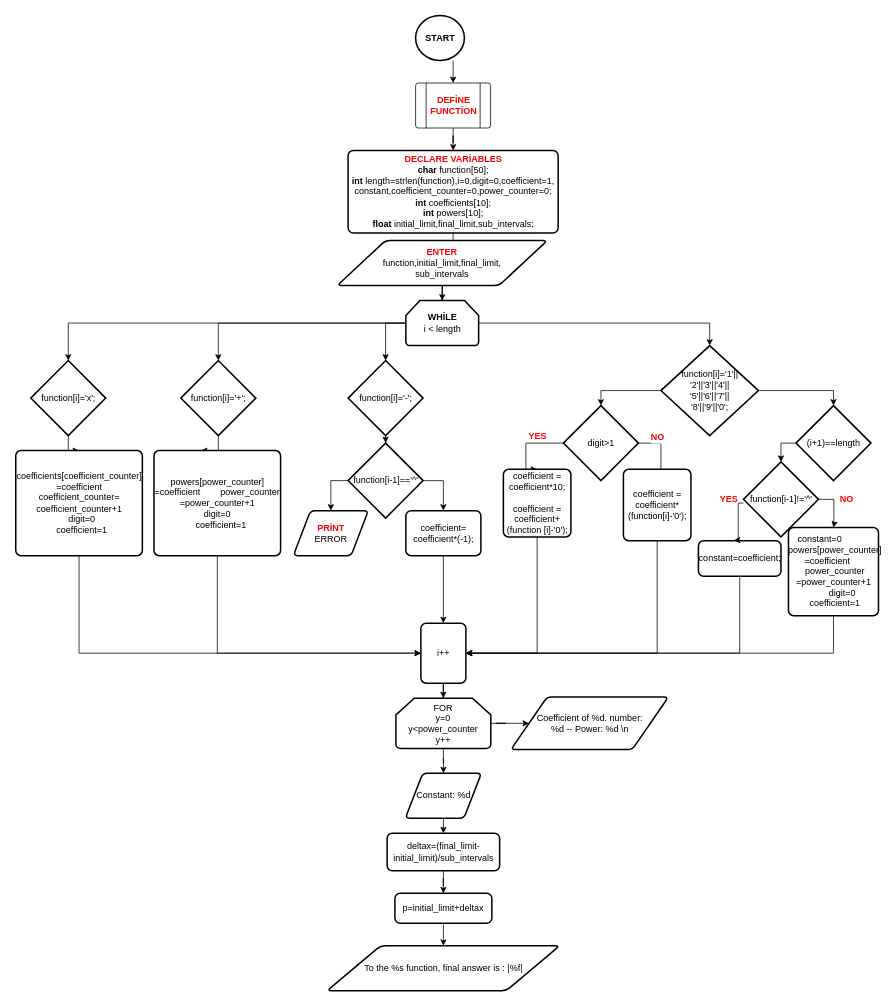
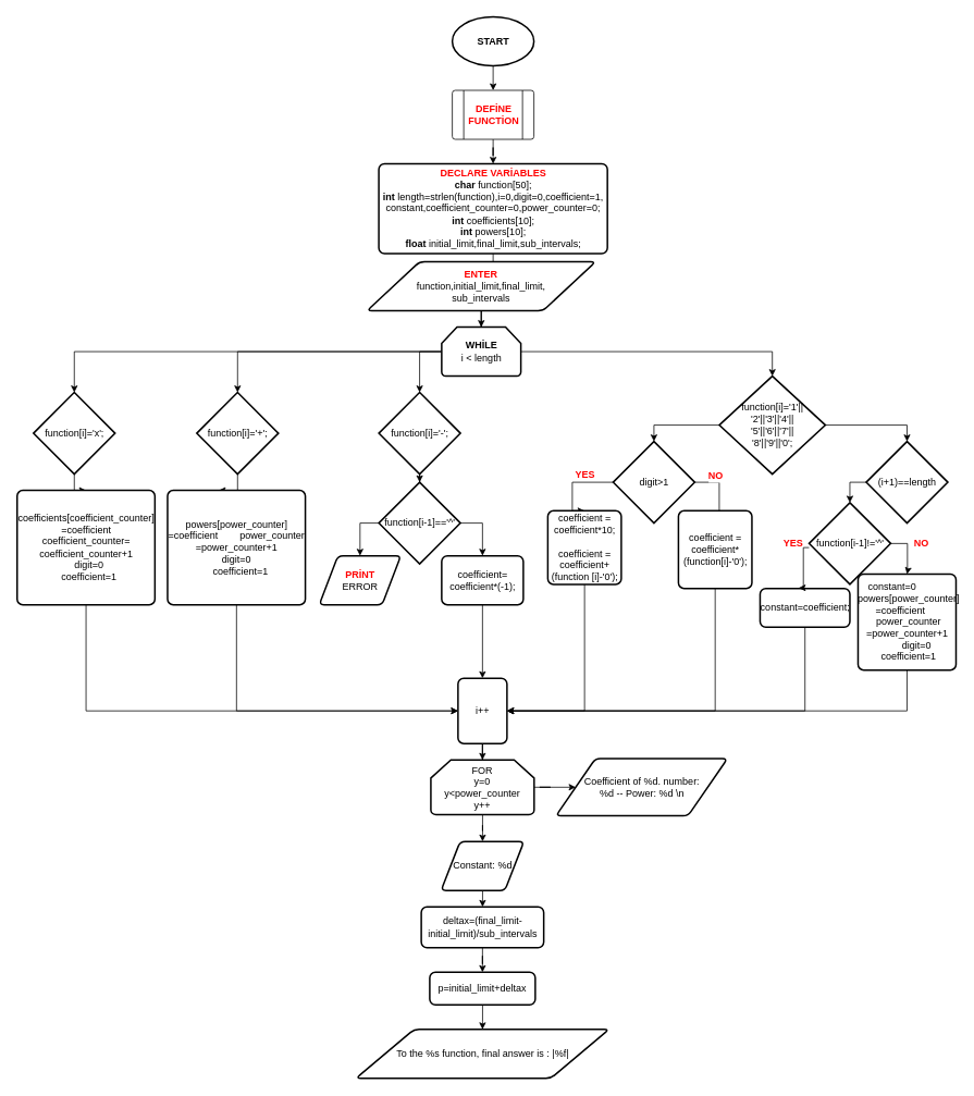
  <mxCell id="0" />
  <mxCell id="1" parent="0" />
  <mxCell id="2" value="" style="edgeStyle=orthogonalEdgeStyle;rounded=0;orthogonalLoop=1;jettySize=auto;html=1;entryX=0.5;entryY=0;entryDx=0;entryDy=0;" parent="1" source="3" target="66" edge="1"><mxGeometry relative="1" as="geometry"><mxPoint x="723" y="90" as="targetPoint" /><Array as="points"><mxPoint x="603" y="110" /></Array></mxGeometry></mxCell>
- <mxCell id="3" value="&lt;b&gt;START&lt;/b&gt;" style="strokeWidth=2;html=1;shape=mxgraph.flowchart.start_1;whiteSpace=wrap;" parent="1" vertex="1"><mxGeometry x="553.5" y="20" width="65" height="60" as="geometry" /></mxCell>
+ <mxCell id="3" value="&lt;b&gt;START&lt;/b&gt;" style="strokeWidth=2;html=1;shape=mxgraph.flowchart.start_1;whiteSpace=wrap;" parent="1" vertex="1"><mxGeometry x="553.5" y="20" width="100" height="60" as="geometry" /></mxCell>
  <mxCell id="4" value="" style="edgeStyle=orthogonalEdgeStyle;rounded=0;orthogonalLoop=1;jettySize=auto;html=1;entryX=0.5;entryY=0;entryDx=0;entryDy=0;" parent="1" source="5" target="7" edge="1"><mxGeometry relative="1" as="geometry"><mxPoint x="370.5" y="250" as="targetPoint" /></mxGeometry></mxCell>
  <mxCell id="5" value="&lt;b&gt;&lt;font color=&quot;#ff0000&quot;&gt;DECLARE VARİABLES&lt;/font&gt;&lt;br&gt;char &lt;/b&gt;function[50];&lt;br&gt;&lt;b&gt;int &lt;/b&gt;length=strlen(function),i=0,digit=0,coefficient=1,&lt;br&gt;constant,coefficient_counter=0,power_counter=0;&lt;br&gt;&lt;b&gt;int &lt;/b&gt;coefficients[10];&lt;br&gt;&lt;b&gt;int &lt;/b&gt;powers[10];&lt;br&gt;&lt;b&gt;float &lt;/b&gt;initial_limit,final_limit,sub_intervals;" style="rounded=1;whiteSpace=wrap;html=1;absoluteArcSize=1;arcSize=14;strokeWidth=2;" parent="1" vertex="1"><mxGeometry x="463.5" y="200" width="280" height="110" as="geometry" /></mxCell>
  <mxCell id="6" value="" style="edgeStyle=orthogonalEdgeStyle;rounded=0;orthogonalLoop=1;jettySize=auto;html=1;" parent="1" source="7" target="12" edge="1"><mxGeometry relative="1" as="geometry" /></mxCell>
  <mxCell id="7" value="&lt;font color=&quot;#ff0000&quot;&gt;&lt;b&gt;ENTER&lt;/b&gt;&lt;/font&gt;&lt;br&gt;function,initial_limit,final_limit,&lt;br&gt;sub_intervals" style="shape=parallelogram;html=1;strokeWidth=2;perimeter=parallelogramPerimeter;whiteSpace=wrap;rounded=1;arcSize=12;size=0.23;" parent="1" vertex="1"><mxGeometry x="449" y="320" width="280" height="60" as="geometry" /></mxCell>
  <mxCell id="8" style="edgeStyle=orthogonalEdgeStyle;rounded=0;orthogonalLoop=1;jettySize=auto;html=1;entryX=0.5;entryY=0;entryDx=0;entryDy=0;entryPerimeter=0;" parent="1" source="12" target="17" edge="1"><mxGeometry relative="1" as="geometry" /></mxCell>
  <mxCell id="9" style="edgeStyle=orthogonalEdgeStyle;rounded=0;orthogonalLoop=1;jettySize=auto;html=1;entryX=0.5;entryY=0;entryDx=0;entryDy=0;entryPerimeter=0;" parent="1" source="12" target="14" edge="1"><mxGeometry relative="1" as="geometry" /></mxCell>
  <mxCell id="10" style="edgeStyle=orthogonalEdgeStyle;rounded=0;orthogonalLoop=1;jettySize=auto;html=1;entryX=0;entryY=0.5;entryDx=0;entryDy=0;entryPerimeter=0;" parent="1" source="12" target="19" edge="1"><mxGeometry relative="1" as="geometry"><mxPoint x="350.5" y="480" as="targetPoint" /></mxGeometry></mxCell>
  <mxCell id="11" style="edgeStyle=orthogonalEdgeStyle;rounded=0;orthogonalLoop=1;jettySize=auto;html=1;entryX=0.5;entryY=0;entryDx=0;entryDy=0;entryPerimeter=0;" parent="1" source="12" target="21" edge="1"><mxGeometry relative="1" as="geometry"><mxPoint x="510.5" y="470" as="targetPoint" /><Array as="points"><mxPoint x="513.5" y="430" /></Array></mxGeometry></mxCell>
  <mxCell id="12" value="&lt;b&gt;WHİLE&lt;/b&gt;&lt;br&gt;i &amp;lt; length" style="strokeWidth=2;html=1;shape=mxgraph.flowchart.loop_limit;whiteSpace=wrap;" parent="1" vertex="1"><mxGeometry x="540.5" y="400" width="97" height="60" as="geometry" /></mxCell>
  <mxCell id="13" style="edgeStyle=orthogonalEdgeStyle;rounded=0;orthogonalLoop=1;jettySize=auto;html=1;entryX=0.5;entryY=0;entryDx=0;entryDy=0;" parent="1" source="14" target="23" edge="1"><mxGeometry relative="1" as="geometry" /></mxCell>
  <mxCell id="14" value="&lt;span style=&quot;white-space: normal&quot;&gt;function[i]='x';&lt;/span&gt;" style="strokeWidth=2;html=1;shape=mxgraph.flowchart.decision;whiteSpace=wrap;" parent="1" vertex="1"><mxGeometry x="40.5" y="480" width="100" height="100" as="geometry" /></mxCell>
  <mxCell id="15" style="edgeStyle=orthogonalEdgeStyle;rounded=0;orthogonalLoop=1;jettySize=auto;html=1;entryX=0.5;entryY=0;entryDx=0;entryDy=0;entryPerimeter=0;" parent="1" source="17" target="37" edge="1"><mxGeometry relative="1" as="geometry" /></mxCell>
  <mxCell id="16" style="edgeStyle=orthogonalEdgeStyle;rounded=0;orthogonalLoop=1;jettySize=auto;html=1;entryX=0.5;entryY=0;entryDx=0;entryDy=0;entryPerimeter=0;" parent="1" source="17" target="33" edge="1"><mxGeometry relative="1" as="geometry" /></mxCell>
  <mxCell id="17" value="&lt;span style=&quot;white-space: normal&quot;&gt;function[i]='1'||&lt;br&gt;'2'||'3'||'4'||&lt;br&gt;'5'||'6'||'7'||&lt;br&gt;'8'||'9'||'0';&lt;/span&gt;" style="strokeWidth=2;html=1;shape=mxgraph.flowchart.decision;whiteSpace=wrap;" parent="1" vertex="1"><mxGeometry x="880.5" y="460" width="130" height="120" as="geometry" /></mxCell>
  <mxCell id="18" style="edgeStyle=orthogonalEdgeStyle;rounded=0;orthogonalLoop=1;jettySize=auto;html=1;entryX=0.371;entryY=-0.004;entryDx=0;entryDy=0;entryPerimeter=0;" parent="1" source="19" target="25" edge="1"><mxGeometry relative="1" as="geometry" /></mxCell>
  <mxCell id="19" value="function[i]='+';" style="strokeWidth=2;html=1;shape=mxgraph.flowchart.decision;whiteSpace=wrap;direction=south;" parent="1" vertex="1"><mxGeometry x="240.5" y="480" width="100" height="100" as="geometry" /></mxCell>
  <mxCell id="20" style="edgeStyle=orthogonalEdgeStyle;rounded=0;orthogonalLoop=1;jettySize=auto;html=1;" parent="1" source="21" target="28" edge="1"><mxGeometry relative="1" as="geometry" /></mxCell>
  <mxCell id="21" value="&lt;span style=&quot;white-space: normal&quot;&gt;function[i]='-';&lt;/span&gt;" style="strokeWidth=2;html=1;shape=mxgraph.flowchart.decision;whiteSpace=wrap;" parent="1" vertex="1"><mxGeometry x="463.5" y="480" width="100" height="100" as="geometry" /></mxCell>
  <mxCell id="22" style="edgeStyle=orthogonalEdgeStyle;rounded=0;orthogonalLoop=1;jettySize=auto;html=1;entryX=0;entryY=0.5;entryDx=0;entryDy=0;" edge="1" parent="1" source="23" target="53"><mxGeometry relative="1" as="geometry"><mxPoint x="190.5" y="870" as="targetPoint" /><Array as="points"><mxPoint x="104.5" y="870" /></Array></mxGeometry></mxCell>
  <mxCell id="23" value="&lt;div&gt;coefficients[coefficient_counter]&lt;/div&gt;&lt;div&gt;=coefficient&lt;/div&gt;&lt;div&gt;&lt;span&gt;coefficient_counter=&lt;/span&gt;&lt;/div&gt;&lt;div&gt;coefficient_counter+1&lt;/div&gt;&lt;div&gt;&amp;nbsp; digit=0&lt;/div&gt;&lt;div&gt;&amp;nbsp; coefficient=1&lt;/div&gt;" style="rounded=1;whiteSpace=wrap;html=1;absoluteArcSize=1;arcSize=14;strokeWidth=2;align=center;" parent="1" vertex="1"><mxGeometry x="20.5" y="600" width="168.75" height="140" as="geometry" /></mxCell>
  <mxCell id="24" style="edgeStyle=orthogonalEdgeStyle;rounded=0;orthogonalLoop=1;jettySize=auto;html=1;entryX=0;entryY=0.5;entryDx=0;entryDy=0;" edge="1" parent="1" source="25" target="53"><mxGeometry relative="1" as="geometry"><mxPoint x="550.5" y="870" as="targetPoint" /><Array as="points"><mxPoint x="289.5" y="870" /></Array></mxGeometry></mxCell>
  <mxCell id="25" value="&lt;div&gt;powers[power_counter]&lt;/div&gt;&lt;div&gt;=coefficient&lt;span&gt;&amp;nbsp; &amp;nbsp; &amp;nbsp; &amp;nbsp; power_counter&lt;/span&gt;&lt;/div&gt;&lt;div&gt;&lt;span&gt;=power_counter+1&lt;/span&gt;&lt;/div&gt;&lt;div&gt;&lt;span&gt;digit=0&lt;/span&gt;&lt;/div&gt;&lt;div&gt;&amp;nbsp; &amp;nbsp;coefficient=1&lt;/div&gt;" style="rounded=1;whiteSpace=wrap;html=1;absoluteArcSize=1;arcSize=14;strokeWidth=2;align=center;" parent="1" vertex="1"><mxGeometry x="204.75" y="600" width="168.75" height="140" as="geometry" /></mxCell>
  <mxCell id="26" style="edgeStyle=orthogonalEdgeStyle;rounded=0;orthogonalLoop=1;jettySize=auto;html=1;exitX=0;exitY=0.5;exitDx=0;exitDy=0;exitPerimeter=0;entryX=0.5;entryY=0;entryDx=0;entryDy=0;" parent="1" source="28" target="31" edge="1"><mxGeometry relative="1" as="geometry" /></mxCell>
  <mxCell id="27" style="edgeStyle=orthogonalEdgeStyle;rounded=0;orthogonalLoop=1;jettySize=auto;html=1;exitX=1;exitY=0.5;exitDx=0;exitDy=0;exitPerimeter=0;entryX=0.5;entryY=0;entryDx=0;entryDy=0;" parent="1" source="28" target="30" edge="1"><mxGeometry relative="1" as="geometry" /></mxCell>
  <mxCell id="28" value="function[i-1]=='^'" style="strokeWidth=2;html=1;shape=mxgraph.flowchart.decision;whiteSpace=wrap;" parent="1" vertex="1"><mxGeometry x="463.5" y="590" width="100" height="100" as="geometry" /></mxCell>
  <mxCell id="29" style="edgeStyle=orthogonalEdgeStyle;rounded=0;orthogonalLoop=1;jettySize=auto;html=1;entryX=0.5;entryY=0;entryDx=0;entryDy=0;" edge="1" parent="1" source="30" target="53"><mxGeometry relative="1" as="geometry"><mxPoint x="590.5" y="810" as="targetPoint" /></mxGeometry></mxCell>
  <mxCell id="30" value="coefficient=&lt;br&gt;coefficient*(-1);" style="rounded=1;whiteSpace=wrap;html=1;absoluteArcSize=1;arcSize=14;strokeWidth=2;" parent="1" vertex="1"><mxGeometry x="540.5" y="680" width="100" height="60" as="geometry" /></mxCell>
  <mxCell id="31" value="&lt;b&gt;&lt;font color=&quot;#ff0000&quot;&gt;PRİNT&lt;/font&gt;&lt;/b&gt;&lt;br&gt;ERROR" style="shape=parallelogram;html=1;strokeWidth=2;perimeter=parallelogramPerimeter;whiteSpace=wrap;rounded=1;arcSize=12;size=0.23;" parent="1" vertex="1"><mxGeometry x="390.5" y="680" width="100" height="60" as="geometry" /></mxCell>
  <mxCell id="32" value="" style="edgeStyle=orthogonalEdgeStyle;rounded=0;orthogonalLoop=1;jettySize=auto;html=1;entryX=0.5;entryY=0;entryDx=0;entryDy=0;entryPerimeter=0;exitX=0;exitY=0.5;exitDx=0;exitDy=0;exitPerimeter=0;" edge="1" parent="1" source="33" target="49"><mxGeometry relative="1" as="geometry"><mxPoint x="980.5" y="590" as="targetPoint" /><Array as="points"><mxPoint x="1041" y="590" /></Array></mxGeometry></mxCell>
  <mxCell id="33" value="(i+1)==length" style="strokeWidth=2;html=1;shape=mxgraph.flowchart.decision;whiteSpace=wrap;" parent="1" vertex="1"><mxGeometry x="1060.5" y="540" width="100" height="100" as="geometry" /></mxCell>
  <mxCell id="34" style="edgeStyle=orthogonalEdgeStyle;rounded=0;orthogonalLoop=1;jettySize=auto;html=1;entryX=0.478;entryY=0.1;entryDx=0;entryDy=0;entryPerimeter=0;" parent="1" source="37" target="41" edge="1"><mxGeometry relative="1" as="geometry"><mxPoint x="880.5" y="640" as="targetPoint" /><Array as="points"><mxPoint x="880.5" y="590" /></Array></mxGeometry></mxCell>
  <mxCell id="35" style="edgeStyle=orthogonalEdgeStyle;rounded=0;orthogonalLoop=1;jettySize=auto;html=1;entryX=0.5;entryY=0;entryDx=0;entryDy=0;" edge="1" parent="1" source="37" target="39"><mxGeometry relative="1" as="geometry"><mxPoint x="700.5" y="590" as="targetPoint" /><Array as="points"><mxPoint x="700.5" y="590" /><mxPoint x="700.5" y="625" /></Array></mxGeometry></mxCell>
  <mxCell id="36" value="&lt;b&gt;&lt;font color=&quot;#ff0000&quot;&gt;YES&lt;/font&gt;&lt;/b&gt;" style="text;html=1;align=center;verticalAlign=middle;resizable=0;points=[];;labelBackgroundColor=#ffffff;" vertex="1" connectable="0" parent="35"><mxGeometry x="-0.256" relative="1" as="geometry"><mxPoint x="2" y="-10" as="offset" /></mxGeometry></mxCell>
  <mxCell id="37" value="digit&amp;gt;1" style="strokeWidth=2;html=1;shape=mxgraph.flowchart.decision;whiteSpace=wrap;" parent="1" vertex="1"><mxGeometry x="750.5" y="540" width="100" height="100" as="geometry" /></mxCell>
  <mxCell id="38" style="edgeStyle=orthogonalEdgeStyle;rounded=0;orthogonalLoop=1;jettySize=auto;html=1;entryX=1;entryY=0.5;entryDx=0;entryDy=0;" edge="1" parent="1" source="39" target="53"><mxGeometry relative="1" as="geometry"><mxPoint x="715.5" y="870" as="targetPoint" /><Array as="points"><mxPoint x="715.5" y="870" /></Array></mxGeometry></mxCell>
  <mxCell id="39" value="&lt;div&gt;coefficient = coefficient*10;&lt;/div&gt;&lt;div&gt;&amp;nbsp; &amp;nbsp; &amp;nbsp; &amp;nbsp; &amp;nbsp; &amp;nbsp; &amp;nbsp; &amp;nbsp; coefficient = coefficient+(function [i]-'0');&lt;/div&gt;" style="rounded=1;whiteSpace=wrap;html=1;absoluteArcSize=1;arcSize=14;strokeWidth=2;" parent="1" vertex="1"><mxGeometry x="670.5" y="625" width="90" height="90" as="geometry" /></mxCell>
  <mxCell id="40" style="edgeStyle=orthogonalEdgeStyle;rounded=0;orthogonalLoop=1;jettySize=auto;html=1;entryX=1;entryY=0.5;entryDx=0;entryDy=0;" edge="1" parent="1" source="41" target="53"><mxGeometry relative="1" as="geometry"><mxPoint x="875.5" y="870" as="targetPoint" /><Array as="points"><mxPoint x="875.5" y="870" /></Array></mxGeometry></mxCell>
  <mxCell id="41" value="coefficient = coefficient*(function[i]-'0');" style="rounded=1;whiteSpace=wrap;html=1;absoluteArcSize=1;arcSize=14;strokeWidth=2;" parent="1" vertex="1"><mxGeometry x="830.5" y="625" width="90" height="95" as="geometry" /></mxCell>
  <mxCell id="42" style="edgeStyle=orthogonalEdgeStyle;rounded=0;orthogonalLoop=1;jettySize=auto;html=1;entryX=1;entryY=0.5;entryDx=0;entryDy=0;" edge="1" parent="1" source="43" target="53"><mxGeometry relative="1" as="geometry"><mxPoint x="1060.5" y="880" as="targetPoint" /><Array as="points"><mxPoint x="1110.5" y="870" /></Array></mxGeometry></mxCell>
  <mxCell id="43" value="&lt;div&gt;constant=0&lt;span&gt;&amp;nbsp; &amp;nbsp; &amp;nbsp; &amp;nbsp; &amp;nbsp; &amp;nbsp; &amp;nbsp;powers[power_counter]&lt;/span&gt;&lt;/div&gt;&lt;div&gt;=coefficient&lt;span&gt;&amp;nbsp; &amp;nbsp; &amp;nbsp; &amp;nbsp;power_counter&lt;/span&gt;&lt;/div&gt;&lt;div&gt;&lt;span&gt;=power_counter+1&lt;/span&gt;&lt;/div&gt;&lt;div&gt;&amp;nbsp; &amp;nbsp; &amp;nbsp; &amp;nbsp; &amp;nbsp; &amp;nbsp; &amp;nbsp; &amp;nbsp; digit=0&lt;span&gt;&amp;nbsp; &amp;nbsp; &amp;nbsp; &amp;nbsp; &amp;nbsp; &amp;nbsp;coefficient=1&lt;/span&gt;&lt;/div&gt;" style="rounded=1;whiteSpace=wrap;html=1;absoluteArcSize=1;arcSize=14;strokeWidth=2;align=center;" parent="1" vertex="1"><mxGeometry x="1050.5" y="702.5" width="120" height="117.5" as="geometry" /></mxCell>
  <mxCell id="44" style="edgeStyle=orthogonalEdgeStyle;rounded=0;orthogonalLoop=1;jettySize=auto;html=1;entryX=1;entryY=0.5;entryDx=0;entryDy=0;" edge="1" parent="1" source="45" target="53"><mxGeometry relative="1" as="geometry"><mxPoint x="930.5" y="880" as="targetPoint" /><Array as="points"><mxPoint x="985.5" y="870" /></Array></mxGeometry></mxCell>
  <mxCell id="45" value="constant=coefficient;" style="rounded=1;whiteSpace=wrap;html=1;absoluteArcSize=1;arcSize=14;strokeWidth=2;" parent="1" vertex="1"><mxGeometry x="930.5" y="720" width="110" height="47.5" as="geometry" /></mxCell>
  <mxCell id="46" value="&lt;b&gt;&lt;font color=&quot;#ff0000&quot;&gt;NO&lt;/font&gt;&lt;/b&gt;" style="text;html=1;align=center;verticalAlign=middle;resizable=0;points=[];;labelBackgroundColor=#ffffff;" vertex="1" connectable="0" parent="1"><mxGeometry x="875.5" y="580" as="geometry"><mxPoint y="2" as="offset" /></mxGeometry></mxCell>
  <mxCell id="47" style="edgeStyle=orthogonalEdgeStyle;rounded=0;orthogonalLoop=1;jettySize=auto;html=1;entryX=0.43;entryY=-0.014;entryDx=0;entryDy=0;entryPerimeter=0;" edge="1" parent="1" source="49" target="45"><mxGeometry relative="1" as="geometry"><mxPoint x="990.5" y="710" as="targetPoint" /><Array as="points"><mxPoint x="983.5" y="670" /></Array></mxGeometry></mxCell>
  <mxCell id="48" style="edgeStyle=orthogonalEdgeStyle;rounded=0;orthogonalLoop=1;jettySize=auto;html=1;entryX=0.5;entryY=0;entryDx=0;entryDy=0;" edge="1" parent="1" source="49" target="43"><mxGeometry relative="1" as="geometry"><mxPoint x="1130.5" y="700" as="targetPoint" /><Array as="points"><mxPoint x="1111" y="665" /><mxPoint x="1111" y="700" /></Array></mxGeometry></mxCell>
  <mxCell id="49" value="function[i-1]!='^'" style="strokeWidth=2;html=1;shape=mxgraph.flowchart.decision;whiteSpace=wrap;" vertex="1" parent="1"><mxGeometry x="990.5" y="615" width="100" height="100" as="geometry" /></mxCell>
  <mxCell id="50" value="&lt;b&gt;&lt;font color=&quot;#ff0000&quot;&gt;YES&lt;/font&gt;&lt;/b&gt;" style="text;html=1;align=center;verticalAlign=middle;resizable=0;points=[];;autosize=1;" vertex="1" parent="1"><mxGeometry x="950.5" y="655" width="40" height="20" as="geometry" /></mxCell>
  <mxCell id="51" value="&lt;b&gt;&lt;font color=&quot;#ff0000&quot;&gt;NO&lt;/font&gt;&lt;/b&gt;" style="text;html=1;align=center;verticalAlign=middle;resizable=0;points=[];;autosize=1;" vertex="1" parent="1"><mxGeometry x="1113" y="655" width="30" height="20" as="geometry" /></mxCell>
  <mxCell id="52" style="edgeStyle=orthogonalEdgeStyle;rounded=0;orthogonalLoop=1;jettySize=auto;html=1;entryX=0.5;entryY=0;entryDx=0;entryDy=0;entryPerimeter=0;" edge="1" parent="1" source="53" target="56"><mxGeometry relative="1" as="geometry" /></mxCell>
  <mxCell id="53" value="i++" style="rounded=1;whiteSpace=wrap;html=1;absoluteArcSize=1;arcSize=14;strokeWidth=2;" vertex="1" parent="1"><mxGeometry x="560.5" y="830" width="60" height="80" as="geometry" /></mxCell>
  <mxCell id="54" style="edgeStyle=orthogonalEdgeStyle;rounded=0;orthogonalLoop=1;jettySize=auto;html=1;entryX=0;entryY=0.5;entryDx=0;entryDy=0;" edge="1" parent="1" source="56" target="57"><mxGeometry relative="1" as="geometry" /></mxCell>
  <mxCell id="55" value="" style="edgeStyle=orthogonalEdgeStyle;rounded=0;orthogonalLoop=1;jettySize=auto;html=1;" edge="1" parent="1" source="56" target="59"><mxGeometry relative="1" as="geometry" /></mxCell>
  <mxCell id="56" value="FOR&lt;br&gt;y=0&lt;br&gt;y&amp;lt;power_counter&lt;br&gt;y++" style="strokeWidth=2;html=1;shape=mxgraph.flowchart.loop_limit;whiteSpace=wrap;" vertex="1" parent="1"><mxGeometry x="527.25" y="930" width="126.5" height="67" as="geometry" /></mxCell>
  <mxCell id="57" value="Coefficient of %d. number: &lt;br&gt;%d -- Power: %d \n" style="shape=parallelogram;html=1;strokeWidth=2;perimeter=parallelogramPerimeter;whiteSpace=wrap;rounded=1;arcSize=12;size=0.23;" vertex="1" parent="1"><mxGeometry x="680.5" y="928.5" width="210" height="70" as="geometry" /></mxCell>
  <mxCell id="58" style="edgeStyle=orthogonalEdgeStyle;rounded=0;orthogonalLoop=1;jettySize=auto;html=1;entryX=0.5;entryY=0;entryDx=0;entryDy=0;" edge="1" parent="1" source="59" target="61"><mxGeometry relative="1" as="geometry" /></mxCell>
  <mxCell id="59" value="Constant: %d" style="shape=parallelogram;html=1;strokeWidth=2;perimeter=parallelogramPerimeter;whiteSpace=wrap;rounded=1;arcSize=12;size=0.23;" vertex="1" parent="1"><mxGeometry x="539.75" y="1030" width="101.5" height="60" as="geometry" /></mxCell>
  <mxCell id="60" style="edgeStyle=orthogonalEdgeStyle;rounded=0;orthogonalLoop=1;jettySize=auto;html=1;entryX=0.5;entryY=0;entryDx=0;entryDy=0;" edge="1" parent="1" source="61" target="63"><mxGeometry relative="1" as="geometry" /></mxCell>
  <mxCell id="61" value="deltax=(final_limit-initial_limit)/sub_intervals" style="rounded=1;whiteSpace=wrap;html=1;absoluteArcSize=1;arcSize=14;strokeWidth=2;" vertex="1" parent="1"><mxGeometry x="515.51" y="1110" width="150" height="50" as="geometry" /></mxCell>
  <mxCell id="62" style="edgeStyle=orthogonalEdgeStyle;rounded=0;orthogonalLoop=1;jettySize=auto;html=1;" edge="1" parent="1" source="63" target="64"><mxGeometry relative="1" as="geometry"><mxPoint x="589.5" y="1250" as="targetPoint" /></mxGeometry></mxCell>
  <mxCell id="63" value="p=initial_limit+deltax" style="rounded=1;whiteSpace=wrap;html=1;absoluteArcSize=1;arcSize=14;strokeWidth=2;" vertex="1" parent="1"><mxGeometry x="525.88" y="1190" width="129.25" height="40" as="geometry" /></mxCell>
  <mxCell id="64" value="To the %s function, final answer is : |%f|" style="shape=parallelogram;html=1;strokeWidth=2;perimeter=parallelogramPerimeter;whiteSpace=wrap;rounded=1;arcSize=12;size=0.23;" vertex="1" parent="1"><mxGeometry x="435.5" y="1260" width="310" height="60" as="geometry" /></mxCell>
  <mxCell id="65" style="edgeStyle=orthogonalEdgeStyle;rounded=0;orthogonalLoop=1;jettySize=auto;html=1;entryX=0.5;entryY=0;entryDx=0;entryDy=0;" edge="1" parent="1" source="66" target="5"><mxGeometry relative="1" as="geometry" /></mxCell>
  <mxCell id="66" value="" style="verticalLabelPosition=bottom;verticalAlign=top;html=1;shape=process;whiteSpace=wrap;rounded=1;size=0.14;arcSize=6;" vertex="1" parent="1"><mxGeometry x="553.5" y="110" width="100" height="60" as="geometry" /></mxCell>
  <mxCell id="67" value="&lt;span style=&quot;white-space: normal&quot;&gt;&lt;b&gt;&lt;font color=&quot;#ff0000&quot;&gt;DEFİNE FUNCTİON&lt;/font&gt;&lt;/b&gt;&lt;/span&gt;" style="text;html=1;align=center;verticalAlign=middle;resizable=0;points=[];;autosize=1;" vertex="1" parent="1"><mxGeometry x="538.5" y="130" width="130" height="20" as="geometry" /></mxCell>
